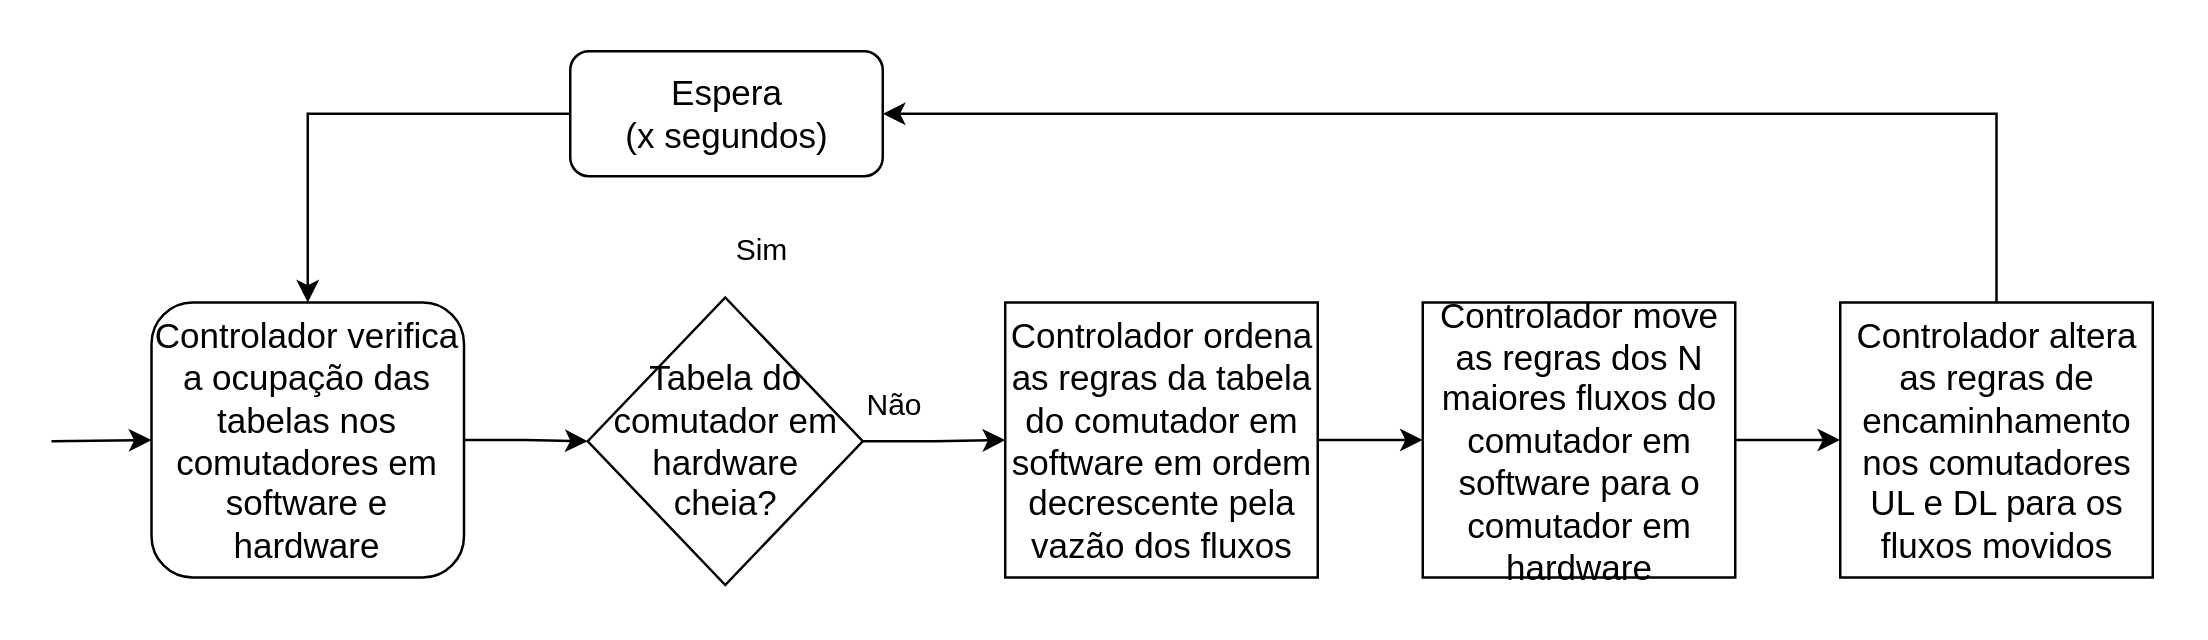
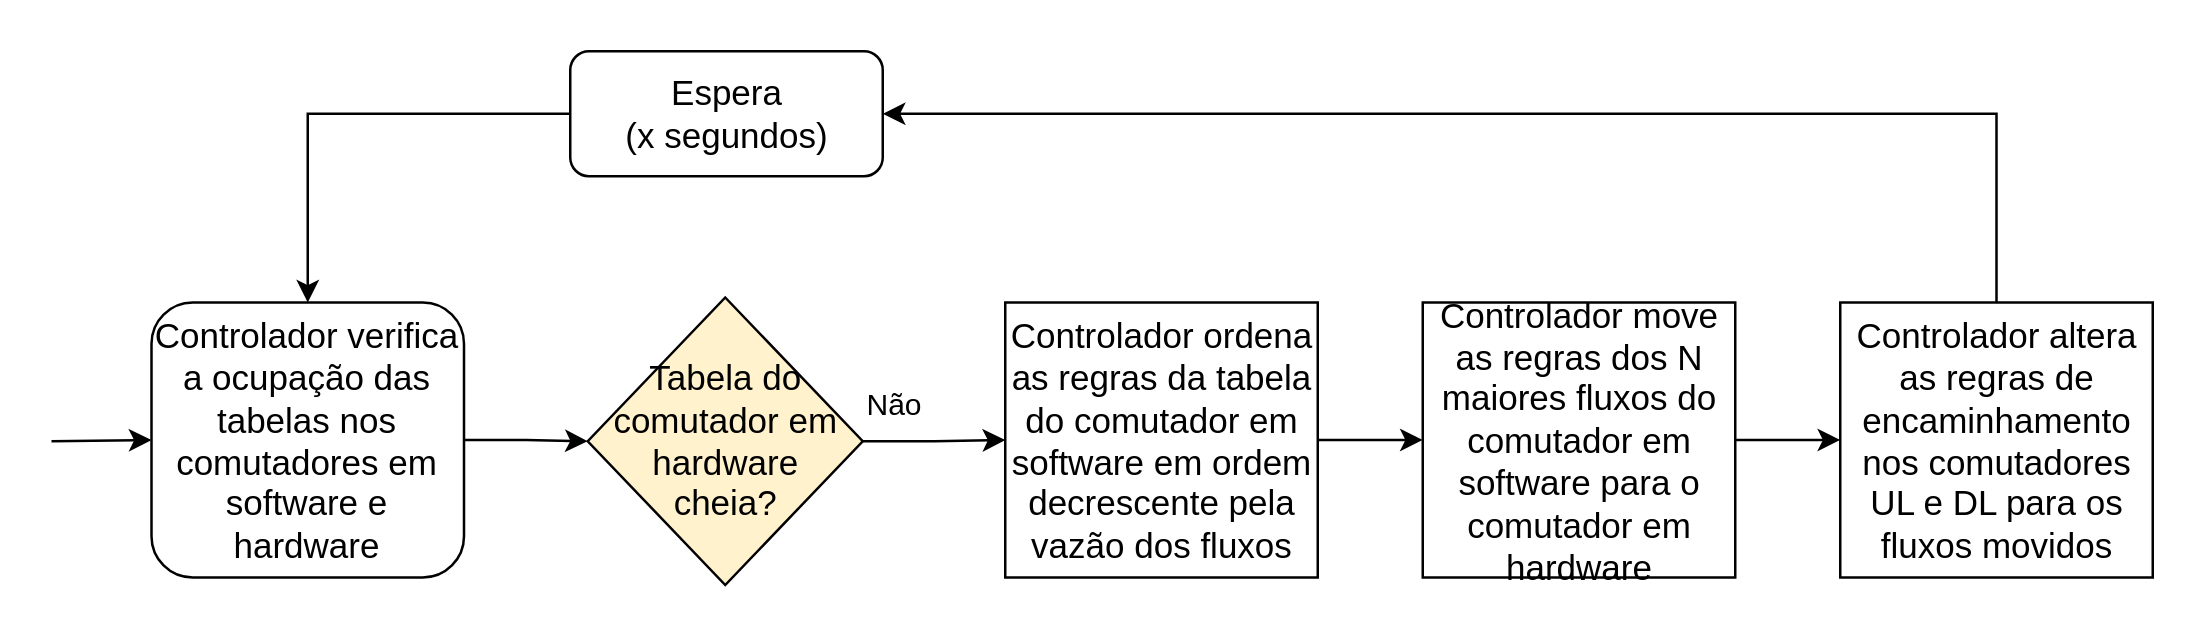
  <mxCell id="0" />
  <mxCell id="1" parent="0" />
  <mxCell id="2" style="edgeStyle=orthogonalEdgeStyle;rounded=0;orthogonalLoop=1;jettySize=auto;html=1;exitX=1;exitY=0.5;exitDx=0;exitDy=0;entryX=0;entryY=0.5;entryDx=0;entryDy=0;fillColor=#000000;" parent="1" source="3" target="5" edge="1"><mxGeometry relative="1" as="geometry" /></mxCell>
  <mxCell id="3" value="&lt;font style=&quot;font-size: 14px&quot;&gt;Controlador verifica a ocupação das tabelas nos comutadores em software e hardware&lt;/font&gt;" style="rounded=1;whiteSpace=wrap;html=1;" parent="1" vertex="1"><mxGeometry x="60" y="120.5" width="125" height="110" as="geometry" /></mxCell>
  <mxCell id="4" style="edgeStyle=orthogonalEdgeStyle;rounded=0;orthogonalLoop=1;jettySize=auto;html=1;exitX=1;exitY=0.5;exitDx=0;exitDy=0;fillColor=#000000;entryX=0;entryY=0.5;entryDx=0;entryDy=0;" parent="1" source="5" target="8" edge="1"><mxGeometry relative="1" as="geometry"><mxPoint x="550" y="173" as="targetPoint" /></mxGeometry></mxCell>
- <mxCell id="5" value="&lt;div style=&quot;font-size: 14px&quot;&gt;&lt;font style=&quot;font-size: 14px&quot;&gt;Tabela do comutador em hardware &lt;br&gt;&lt;/font&gt;&lt;/div&gt;&lt;div style=&quot;font-size: 14px&quot;&gt;&lt;font style=&quot;font-size: 14px&quot;&gt;cheia?&lt;/font&gt;&lt;/div&gt;" style="rhombus;whiteSpace=wrap;html=1;" parent="1" vertex="1"><mxGeometry x="234.5" y="118.5" width="110" height="115" as="geometry" /></mxCell>
+ <mxCell id="5" value="&lt;div style=&quot;font-size: 14px&quot;&gt;&lt;font style=&quot;font-size: 14px&quot;&gt;Tabela do comutador em hardware &lt;br&gt;&lt;/font&gt;&lt;/div&gt;&lt;div style=&quot;font-size: 14px&quot;&gt;&lt;font style=&quot;font-size: 14px&quot;&gt;cheia?&lt;/font&gt;&lt;/div&gt;" style="rhombus;whiteSpace=wrap;html=1;fillColor=#fff2cc;" parent="1" vertex="1"><mxGeometry x="234.5" y="118.5" width="110" height="115" as="geometry" /></mxCell>
  <mxCell id="6" value="Não" style="text;html=1;align=center;verticalAlign=middle;resizable=0;points=[];;autosize=1;" parent="1" vertex="1"><mxGeometry x="336.5" y="151.5" width="40" height="20" as="geometry" /></mxCell>
  <mxCell id="7" style="edgeStyle=orthogonalEdgeStyle;rounded=0;orthogonalLoop=1;jettySize=auto;html=1;exitX=1;exitY=0.5;exitDx=0;exitDy=0;entryX=0;entryY=0.5;entryDx=0;entryDy=0;fillColor=#000000;" parent="1" source="8" target="10" edge="1"><mxGeometry relative="1" as="geometry" /></mxCell>
  <mxCell id="8" value="&lt;font style=&quot;font-size: 14px&quot;&gt;Controlador ordena as regras da tabela do comutador em software em ordem decrescente pela vazão dos fluxos&lt;/font&gt;" style="rounded=0;whiteSpace=wrap;html=1;" parent="1" vertex="1"><mxGeometry x="401.5" y="120.5" width="125" height="110" as="geometry" /></mxCell>
  <mxCell id="9" style="edgeStyle=orthogonalEdgeStyle;rounded=0;orthogonalLoop=1;jettySize=auto;html=1;exitX=1;exitY=0.5;exitDx=0;exitDy=0;entryX=0;entryY=0.5;entryDx=0;entryDy=0;fillColor=#000000;" parent="1" source="10" target="12" edge="1"><mxGeometry relative="1" as="geometry" /></mxCell>
  <mxCell id="10" value="&lt;font style=&quot;font-size: 14px&quot;&gt;Controlador move as regras dos N maiores fluxos do comutador em software para o comutador em hardware&lt;/font&gt;" style="rounded=0;whiteSpace=wrap;html=1;" parent="1" vertex="1"><mxGeometry x="568.5" y="120.5" width="125" height="110" as="geometry" /></mxCell>
  <mxCell id="11" style="edgeStyle=orthogonalEdgeStyle;rounded=0;orthogonalLoop=1;jettySize=auto;html=1;exitX=0.5;exitY=0;exitDx=0;exitDy=0;entryX=1;entryY=0.5;entryDx=0;entryDy=0;fillColor=#000000;" parent="1" source="12" target="14" edge="1"><mxGeometry relative="1" as="geometry" /></mxCell>
  <mxCell id="12" value="&lt;font style=&quot;font-size: 14px&quot;&gt;Controlador altera as regras de encaminhamento nos comutadores UL e DL para os fluxos movidos&lt;/font&gt;" style="rounded=0;whiteSpace=wrap;html=1;" parent="1" vertex="1"><mxGeometry x="735.5" y="120.5" width="125" height="110" as="geometry" /></mxCell>
  <mxCell id="13" style="edgeStyle=orthogonalEdgeStyle;rounded=0;orthogonalLoop=1;jettySize=auto;html=1;exitX=0;exitY=0.5;exitDx=0;exitDy=0;entryX=0.5;entryY=0;entryDx=0;entryDy=0;fillColor=#000000;" parent="1" source="14" target="3" edge="1"><mxGeometry relative="1" as="geometry" /></mxCell>
  <mxCell id="14" value="&lt;font style=&quot;font-size: 14px&quot;&gt;Espera&lt;br&gt;(x segundos)&lt;/font&gt;" style="whiteSpace=wrap;html=1;rounded=1;" parent="1" vertex="1"><mxGeometry x="227.5" y="20" width="125" height="50" as="geometry" /></mxCell>
- <mxCell id="15" value="Sim" style="text;html=1;align=center;verticalAlign=middle;resizable=0;points=[];;autosize=1;" parent="1" vertex="1"><mxGeometry x="284" y="90" width="40" height="20" as="geometry" /></mxCell>
  <mxCell id="16" value="" style="endArrow=classic;html=1;entryX=0;entryY=0.5;entryDx=0;entryDy=0;" parent="1" edge="1"><mxGeometry width="50" height="50" relative="1" as="geometry"><mxPoint x="20" y="176" as="sourcePoint" /><mxPoint x="60" y="175.5" as="targetPoint" /></mxGeometry></mxCell>
